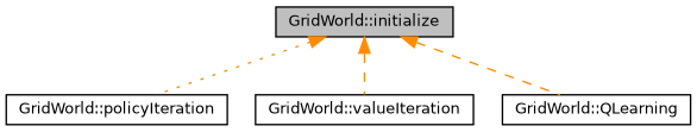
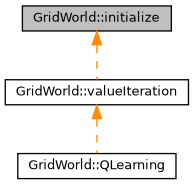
  digraph {
    rankdir=TB
    node [color=black fontname=Helvetica fontsize=10 shape=record]
    edge [color=darkorange dir=back fontname=Helvetica fontsize=10 labelfontname=Helvetica labelfontsize=10 style=dashed]
    n1 [fillcolor=grey75 fontcolor=black height=0.2 label="GridWorld::initialize" style=filled width=0.4]
-   n2 [height=0.2 label="GridWorld::policyIteration" width=0.4]
    n3 [height=0.2 label="GridWorld::valueIteration" width=0.4]
    n4 [height=0.2 label="GridWorld::QLearning" width=0.4]
-   n1 -> n2 [style=dotted]
    n1 -> n3
-   n1 -> n4
+   n3 -> n4
  }
